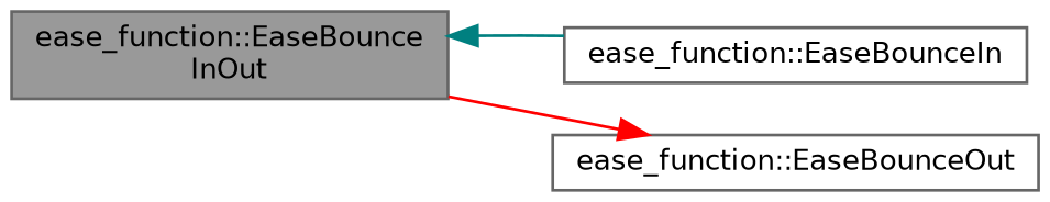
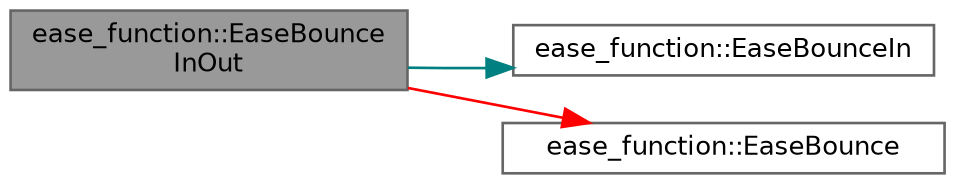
  digraph {
    rankdir=LR
    node [color=grey40 fillcolor=white fontname=Helvetica fontsize=10 shape=box style=filled]
    edge [fontname=Helvetica fontsize=10 labelfontname=Helvetica labelfontsize=10 style=solid]
    n1 [color=gray40 fillcolor=grey60 fontcolor=black height=0.2 label="ease_function::EaseBounce\lInOut" width=0.4]
    n2 [height=0.2 label="ease_function::EaseBounceIn" width=0.4]
-   n3 [height=0.2 label="ease_function::EaseBounceOut" width=0.4]
-   n2 -> n1 [color=teal]
+   n3 [height=0.2 label="ease_function::EaseBounce" width=0.4]
+   n1 -> n2 [color=teal]
    n1 -> n3 [color=red]
  }
